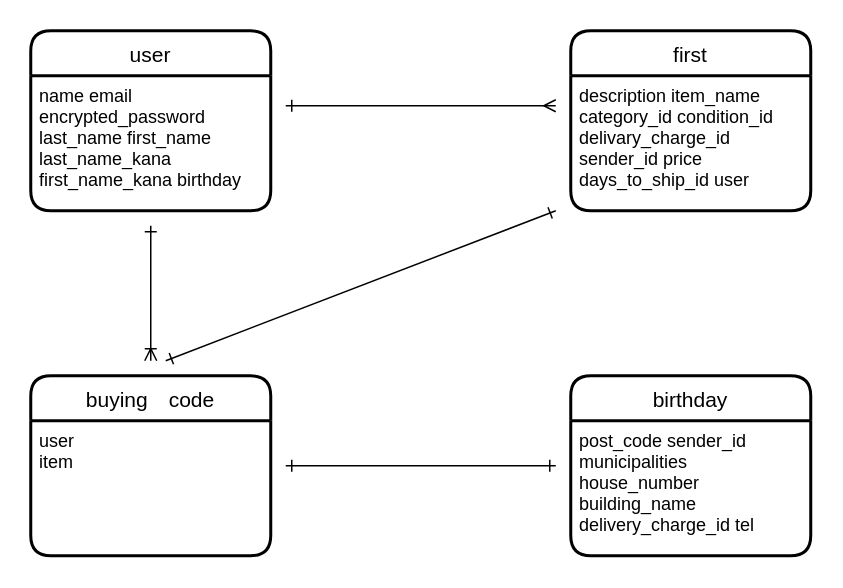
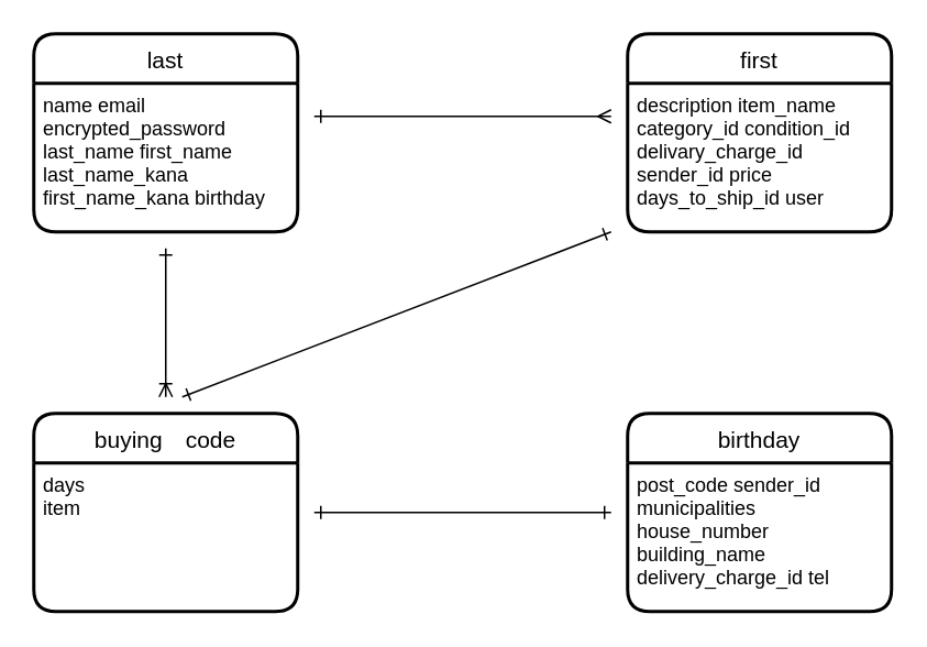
  <mxCell id="0" />
  <mxCell id="1" parent="0" />
- <mxCell id="2" value="user" style="swimlane;childLayout=stackLayout;horizontal=1;startSize=30;horizontalStack=0;rounded=1;fontSize=14;fontStyle=0;strokeWidth=2;resizeParent=0;resizeLast=1;shadow=0;dashed=0;align=center;" parent="1" vertex="1"><mxGeometry x="20" y="20" width="160" height="120" as="geometry" /></mxCell>
+ <mxCell id="2" value="last" style="swimlane;childLayout=stackLayout;horizontal=1;startSize=30;horizontalStack=0;rounded=1;fontSize=14;fontStyle=0;strokeWidth=2;resizeParent=0;resizeLast=1;shadow=0;dashed=0;align=center;" parent="1" vertex="1"><mxGeometry x="20" y="20" width="160" height="120" as="geometry" /></mxCell>
  <mxCell id="3" value="name email&#10;encrypted_password&#10;last_name first_name&#10;last_name_kana&#10;first_name_kana birthday" style="align=left;strokeColor=none;fillColor=none;spacingLeft=4;fontSize=12;verticalAlign=top;resizable=0;rotatable=0;part=1;" parent="2" vertex="1"><mxGeometry y="30" width="160" height="90" as="geometry" /></mxCell>
  <mxCell id="4" value="first" style="swimlane;childLayout=stackLayout;horizontal=1;startSize=30;horizontalStack=0;rounded=1;fontSize=14;fontStyle=0;strokeWidth=2;resizeParent=0;resizeLast=1;shadow=0;dashed=0;align=center;" parent="1" vertex="1"><mxGeometry x="380" y="20" width="160" height="120" as="geometry" /></mxCell>
  <mxCell id="5" value="description item_name&#10;category_id condition_id&#10;delivary_charge_id&#10;sender_id price&#10;days_to_ship_id user" style="align=left;strokeColor=none;fillColor=none;spacingLeft=4;fontSize=12;verticalAlign=top;resizable=0;rotatable=0;part=1;" parent="4" vertex="1"><mxGeometry y="30" width="160" height="90" as="geometry" /></mxCell>
  <mxCell id="6" value="buying　code" style="swimlane;childLayout=stackLayout;horizontal=1;startSize=30;horizontalStack=0;rounded=1;fontSize=14;fontStyle=0;strokeWidth=2;resizeParent=0;resizeLast=1;shadow=0;dashed=0;align=center;" parent="1" vertex="1"><mxGeometry x="20" y="250" width="160" height="120" as="geometry" /></mxCell>
- <mxCell id="7" value="user&#10;item" style="align=left;strokeColor=none;fillColor=none;spacingLeft=4;fontSize=12;verticalAlign=top;resizable=0;rotatable=0;part=1;" parent="6" vertex="1"><mxGeometry y="30" width="160" height="90" as="geometry" /></mxCell>
+ <mxCell id="7" value="days&#10;item" style="align=left;strokeColor=none;fillColor=none;spacingLeft=4;fontSize=12;verticalAlign=top;resizable=0;rotatable=0;part=1;" parent="6" vertex="1"><mxGeometry y="30" width="160" height="90" as="geometry" /></mxCell>
  <mxCell id="8" value="" style="edgeStyle=entityRelationEdgeStyle;fontSize=12;html=1;endArrow=ERmany;endFill=0;startArrow=ERone;startFill=0;" parent="1" edge="1"><mxGeometry width="100" height="100" relative="1" as="geometry"><mxPoint x="190" y="70" as="sourcePoint" /><mxPoint x="370" y="70" as="targetPoint" /></mxGeometry></mxCell>
  <mxCell id="9" value="" style="fontSize=12;html=1;endArrow=ERone;startArrow=ERone;startFill=0;endFill=0;" parent="1" edge="1"><mxGeometry width="100" height="100" relative="1" as="geometry"><mxPoint x="370" y="140" as="sourcePoint" /><mxPoint x="110" y="240" as="targetPoint" /></mxGeometry></mxCell>
  <mxCell id="10" value="" style="fontSize=12;html=1;endArrow=ERone;startArrow=ERoneToMany;startFill=0;endFill=0;" parent="1" edge="1"><mxGeometry width="100" height="100" relative="1" as="geometry"><mxPoint x="100" y="240" as="sourcePoint" /><mxPoint x="100" y="150" as="targetPoint" /></mxGeometry></mxCell>
  <mxCell id="11" value="birthday" style="swimlane;childLayout=stackLayout;horizontal=1;startSize=30;horizontalStack=0;rounded=1;fontSize=14;fontStyle=0;strokeWidth=2;resizeParent=0;resizeLast=1;shadow=0;dashed=0;align=center;" parent="1" vertex="1"><mxGeometry x="380" y="250" width="160" height="120" as="geometry" /></mxCell>
  <mxCell id="12" value="post_code sender_id&#10;municipalities&#10;house_number&#10;building_name&#10;delivery_charge_id tel" style="align=left;strokeColor=none;fillColor=none;spacingLeft=4;fontSize=12;verticalAlign=top;resizable=0;rotatable=0;part=1;" parent="11" vertex="1"><mxGeometry y="30" width="160" height="90" as="geometry" /></mxCell>
  <mxCell id="13" value="" style="fontSize=12;html=1;endArrow=ERone;endFill=1;startArrow=ERone;startFill=0;" edge="1" parent="1"><mxGeometry width="100" height="100" relative="1" as="geometry"><mxPoint x="190" y="310" as="sourcePoint" /><mxPoint x="370" y="310" as="targetPoint" /></mxGeometry></mxCell>
